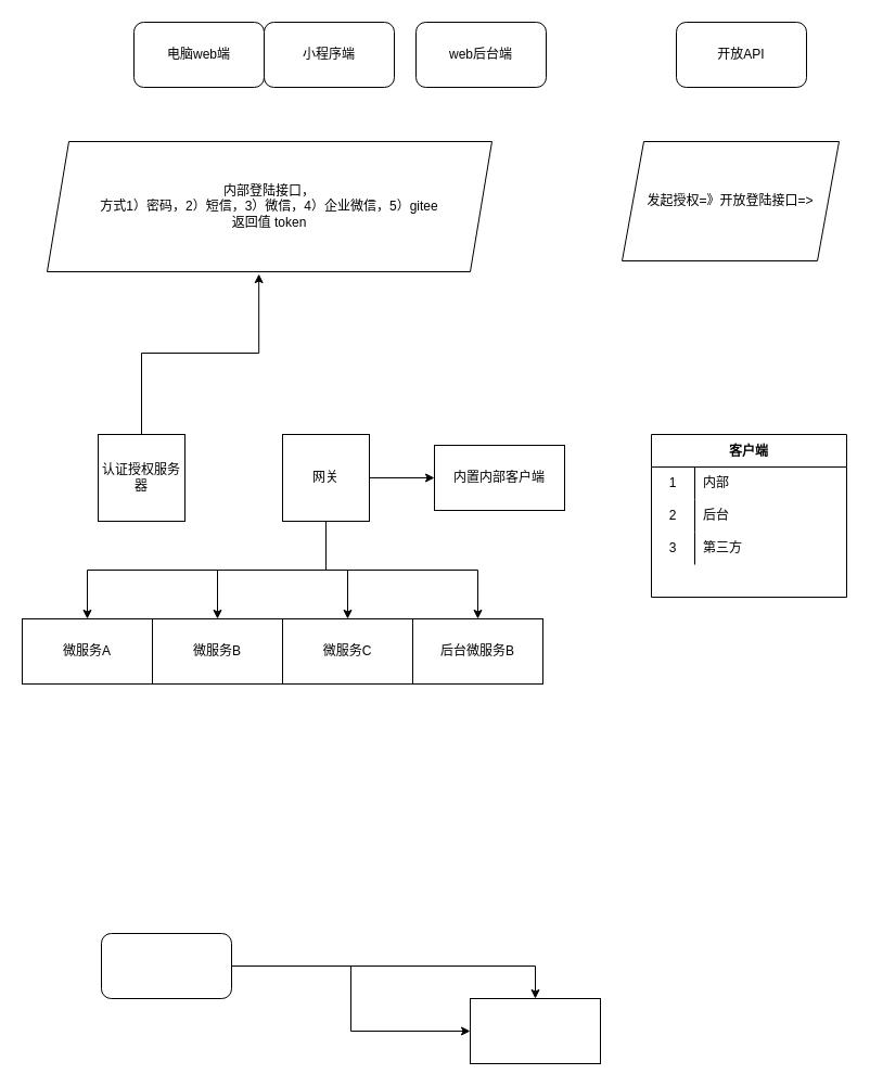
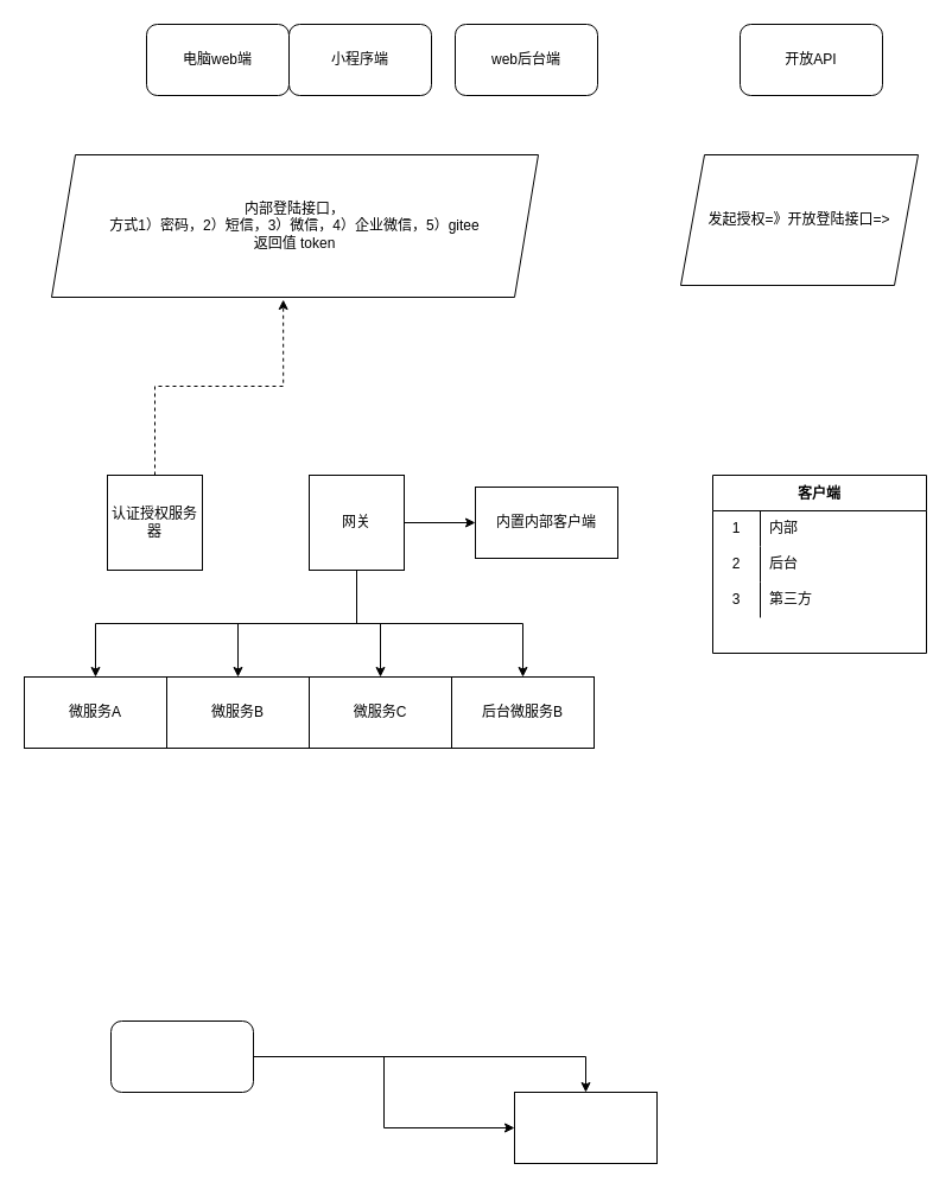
  <mxCell id="0" />
  <mxCell id="1" parent="0" />
- <mxCell id="2" style="edgeStyle=orthogonalEdgeStyle;rounded=0;orthogonalLoop=1;jettySize=auto;html=1;entryX=0.476;entryY=1.017;entryDx=0;entryDy=0;entryPerimeter=0;" parent="1" source="3" target="29" edge="1"><mxGeometry relative="1" as="geometry" /></mxCell>
+ <mxCell id="2" style="edgeStyle=orthogonalEdgeStyle;rounded=0;orthogonalLoop=1;jettySize=auto;html=1;entryX=0.476;entryY=1.017;entryDx=0;entryDy=0;entryPerimeter=0;dashed=1;" parent="1" source="3" target="29" edge="1"><mxGeometry relative="1" as="geometry" /></mxCell>
  <mxCell id="3" value="认证授权服务器" style="whiteSpace=wrap;html=1;aspect=fixed;" parent="1" vertex="1"><mxGeometry x="90" y="400" width="80" height="80" as="geometry" /></mxCell>
  <mxCell id="4" value="" style="edgeStyle=orthogonalEdgeStyle;rounded=0;orthogonalLoop=1;jettySize=auto;html=1;" parent="1" source="9" target="18" edge="1"><mxGeometry relative="1" as="geometry" /></mxCell>
  <mxCell id="5" style="edgeStyle=orthogonalEdgeStyle;rounded=0;orthogonalLoop=1;jettySize=auto;html=1;exitX=0.5;exitY=1;exitDx=0;exitDy=0;" parent="1" source="9" target="13" edge="1"><mxGeometry relative="1" as="geometry" /></mxCell>
  <mxCell id="6" style="edgeStyle=orthogonalEdgeStyle;rounded=0;orthogonalLoop=1;jettySize=auto;html=1;exitX=0.5;exitY=1;exitDx=0;exitDy=0;" parent="1" source="9" target="14" edge="1"><mxGeometry relative="1" as="geometry" /></mxCell>
  <mxCell id="7" style="edgeStyle=orthogonalEdgeStyle;rounded=0;orthogonalLoop=1;jettySize=auto;html=1;exitX=0.5;exitY=1;exitDx=0;exitDy=0;entryX=0.5;entryY=0;entryDx=0;entryDy=0;" parent="1" source="9" target="16" edge="1"><mxGeometry relative="1" as="geometry" /></mxCell>
  <mxCell id="8" style="edgeStyle=orthogonalEdgeStyle;rounded=0;orthogonalLoop=1;jettySize=auto;html=1;exitX=0.5;exitY=1;exitDx=0;exitDy=0;" parent="1" source="9" target="15" edge="1"><mxGeometry relative="1" as="geometry" /></mxCell>
  <mxCell id="9" value="网关" style="whiteSpace=wrap;html=1;aspect=fixed;" parent="1" vertex="1"><mxGeometry x="260" y="400" width="80" height="80" as="geometry" /></mxCell>
  <mxCell id="10" value="电脑web端" style="rounded=1;whiteSpace=wrap;html=1;" parent="1" vertex="1"><mxGeometry x="123" y="20" width="120" height="60" as="geometry" /></mxCell>
  <mxCell id="11" value="web后台端" style="rounded=1;whiteSpace=wrap;html=1;" parent="1" vertex="1"><mxGeometry x="383" y="20" width="120" height="60" as="geometry" /></mxCell>
  <mxCell id="12" value="小程序端" style="rounded=1;whiteSpace=wrap;html=1;" parent="1" vertex="1"><mxGeometry x="243" y="20" width="120" height="60" as="geometry" /></mxCell>
  <mxCell id="13" value="微服务A" style="rounded=0;whiteSpace=wrap;html=1;" parent="1" vertex="1"><mxGeometry x="20" y="570" width="120" height="60" as="geometry" /></mxCell>
  <mxCell id="14" value="微服务B" style="rounded=0;whiteSpace=wrap;html=1;" parent="1" vertex="1"><mxGeometry x="140" y="570" width="120" height="60" as="geometry" /></mxCell>
  <mxCell id="15" value="后台微服务B" style="rounded=0;whiteSpace=wrap;html=1;" parent="1" vertex="1"><mxGeometry x="380" y="570" width="120" height="60" as="geometry" /></mxCell>
  <mxCell id="16" value="微服务C" style="rounded=0;whiteSpace=wrap;html=1;" parent="1" vertex="1"><mxGeometry x="260" y="570" width="120" height="60" as="geometry" /></mxCell>
  <mxCell id="17" value="开放API" style="rounded=1;whiteSpace=wrap;html=1;" parent="1" vertex="1"><mxGeometry x="623" y="20" width="120" height="60" as="geometry" /></mxCell>
  <mxCell id="18" value="内置内部客户端" style="whiteSpace=wrap;html=1;" parent="1" vertex="1"><mxGeometry x="400" y="410" width="120" height="60" as="geometry" /></mxCell>
  <mxCell id="19" value="客户端" style="shape=table;startSize=30;container=1;collapsible=0;childLayout=tableLayout;fixedRows=1;rowLines=0;fontStyle=1;" parent="1" vertex="1"><mxGeometry x="600" y="400" width="180" height="150" as="geometry" /></mxCell>
  <mxCell id="20" value="" style="shape=tableRow;horizontal=0;startSize=0;swimlaneHead=0;swimlaneBody=0;top=0;left=0;bottom=0;right=0;collapsible=0;dropTarget=0;fillColor=none;points=[[0,0.5],[1,0.5]];portConstraint=eastwest;" parent="19" vertex="1"><mxGeometry y="30" width="180" height="30" as="geometry" /></mxCell>
  <mxCell id="21" value="1" style="shape=partialRectangle;html=1;whiteSpace=wrap;connectable=0;fillColor=none;top=0;left=0;bottom=0;right=0;overflow=hidden;pointerEvents=1;" parent="20" vertex="1"><mxGeometry width="40" height="30" as="geometry"><mxRectangle width="40" height="30" as="alternateBounds" /></mxGeometry></mxCell>
  <mxCell id="22" value="内部" style="shape=partialRectangle;html=1;whiteSpace=wrap;connectable=0;fillColor=none;top=0;left=0;bottom=0;right=0;align=left;spacingLeft=6;overflow=hidden;" parent="20" vertex="1"><mxGeometry x="40" width="140" height="30" as="geometry"><mxRectangle width="140" height="30" as="alternateBounds" /></mxGeometry></mxCell>
  <mxCell id="23" value="" style="shape=tableRow;horizontal=0;startSize=0;swimlaneHead=0;swimlaneBody=0;top=0;left=0;bottom=0;right=0;collapsible=0;dropTarget=0;fillColor=none;points=[[0,0.5],[1,0.5]];portConstraint=eastwest;" parent="19" vertex="1"><mxGeometry y="60" width="180" height="30" as="geometry" /></mxCell>
  <mxCell id="24" value="2" style="shape=partialRectangle;html=1;whiteSpace=wrap;connectable=0;fillColor=none;top=0;left=0;bottom=0;right=0;overflow=hidden;" parent="23" vertex="1"><mxGeometry width="40" height="30" as="geometry"><mxRectangle width="40" height="30" as="alternateBounds" /></mxGeometry></mxCell>
  <mxCell id="25" value="后台" style="shape=partialRectangle;html=1;whiteSpace=wrap;connectable=0;fillColor=none;top=0;left=0;bottom=0;right=0;align=left;spacingLeft=6;overflow=hidden;" parent="23" vertex="1"><mxGeometry x="40" width="140" height="30" as="geometry"><mxRectangle width="140" height="30" as="alternateBounds" /></mxGeometry></mxCell>
  <mxCell id="26" value="" style="shape=tableRow;horizontal=0;startSize=0;swimlaneHead=0;swimlaneBody=0;top=0;left=0;bottom=0;right=0;collapsible=0;dropTarget=0;fillColor=none;points=[[0,0.5],[1,0.5]];portConstraint=eastwest;" parent="19" vertex="1"><mxGeometry y="90" width="180" height="30" as="geometry" /></mxCell>
  <mxCell id="27" value="3" style="shape=partialRectangle;html=1;whiteSpace=wrap;connectable=0;fillColor=none;top=0;left=0;bottom=0;right=0;overflow=hidden;" parent="26" vertex="1"><mxGeometry width="40" height="30" as="geometry"><mxRectangle width="40" height="30" as="alternateBounds" /></mxGeometry></mxCell>
  <mxCell id="28" value="第三方" style="shape=partialRectangle;html=1;whiteSpace=wrap;connectable=0;fillColor=none;top=0;left=0;bottom=0;right=0;align=left;spacingLeft=6;overflow=hidden;" parent="26" vertex="1"><mxGeometry x="40" width="140" height="30" as="geometry"><mxRectangle width="140" height="30" as="alternateBounds" /></mxGeometry></mxCell>
  <mxCell id="29" value="内部登陆接口，&lt;br&gt;方式1）密码，2）短信，3）微信，4）企业微信，5）gitee &lt;br&gt;返回值 token" style="shape=parallelogram;perimeter=parallelogramPerimeter;whiteSpace=wrap;html=1;fixedSize=1;" parent="1" vertex="1"><mxGeometry x="43" y="130" width="410" height="120" as="geometry" /></mxCell>
  <mxCell id="30" value="发起授权=》开放登陆接口=&amp;gt;" style="shape=parallelogram;perimeter=parallelogramPerimeter;whiteSpace=wrap;html=1;fixedSize=1;" parent="1" vertex="1"><mxGeometry x="573" y="130" width="200" height="110" as="geometry" /></mxCell>
  <mxCell id="31" style="edgeStyle=orthogonalEdgeStyle;rounded=0;orthogonalLoop=1;jettySize=auto;html=1;exitX=1;exitY=0.5;exitDx=0;exitDy=0;" edge="1" parent="1" source="33" target="34"><mxGeometry relative="1" as="geometry" /></mxCell>
  <mxCell id="32" style="edgeStyle=orthogonalEdgeStyle;rounded=0;orthogonalLoop=1;jettySize=auto;html=1;exitX=1;exitY=0.5;exitDx=0;exitDy=0;entryX=0.5;entryY=0;entryDx=0;entryDy=0;" edge="1" parent="1" source="33" target="34"><mxGeometry relative="1" as="geometry" /></mxCell>
  <mxCell id="33" value="" style="rounded=1;whiteSpace=wrap;html=1;" vertex="1" parent="1"><mxGeometry x="93" y="860" width="120" height="60" as="geometry" /></mxCell>
  <mxCell id="34" value="" style="rounded=0;whiteSpace=wrap;html=1;" vertex="1" parent="1"><mxGeometry x="433" y="920" width="120" height="60" as="geometry" /></mxCell>
